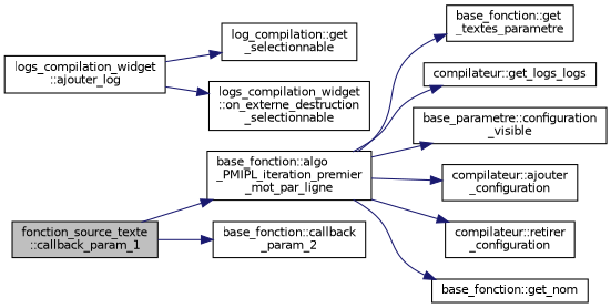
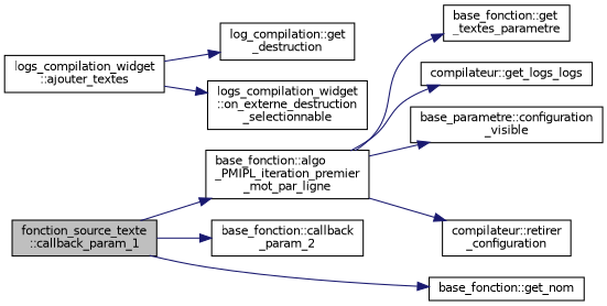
  digraph {
    rankdir=LR
    node [color=black fillcolor=white fontname=Helvetica fontsize=10 shape=record style=filled]
    edge [color=midnightblue fontname=Helvetica fontsize=10 labelfontname=Helvetica labelfontsize=10 style=solid]
    n1 [fillcolor=grey75 fontcolor=black height=0.2 label="fonction_source_texte\l::callback_param_1" width=0.4]
    n2 [height=0.2 label="base_fonction::algo\l_PMIPL_iteration_premier\l_mot_par_ligne" width=0.4]
    n3 [height=0.2 label="base_fonction::callback\l_param_2" width=0.4]
    n4 [height=0.2 label="base_fonction::get\l_textes_parametre" width=0.4]
    n5 [height=0.2 label="compilateur::get_logs_logs" width=0.4]
    n6 [height=0.2 label="base_fonction::get_nom" width=0.4]
    n7 [height=0.2 label="base_parametre::configuration\l_visible" width=0.4]
-   n8 [height=0.2 label="compilateur::ajouter\l_configuration" width=0.4]
    n9 [height=0.2 label="compilateur::retirer\l_configuration" width=0.4]
-   n10 [height=0.2 label="logs_compilation_widget\l::ajouter_log" width=0.4]
-   n11 [height=0.2 label="log_compilation::get\l_selectionnable" width=0.4]
+   n10 [height=0.2 label="logs_compilation_widget\l::ajouter_textes" width=0.4]
+   n11 [height=0.2 label="log_compilation::get\l_destruction" width=0.4]
    n12 [height=0.2 label="logs_compilation_widget\l::on_externe_destruction\l_selectionnable" width=0.4]
    n1 -> n2
    n1 -> n3
    n2 -> n4
    n2 -> n5
-   n2 -> n6
+   n1 -> n6
    n2 -> n7
-   n2 -> n8
    n2 -> n9
    n10 -> n11
    n10 -> n12
  }
